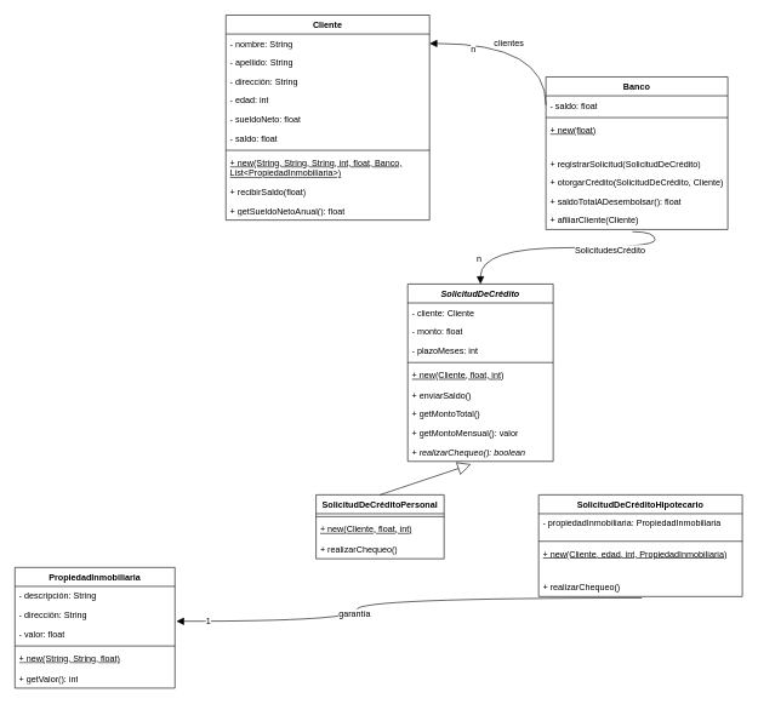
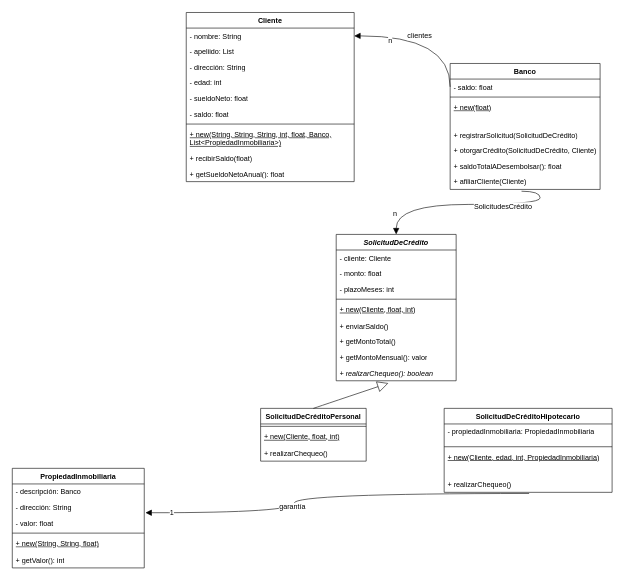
  <mxCell id="0" />
  <mxCell id="1" parent="0" />
  <mxCell id="2" value="Cliente" style="swimlane;fontStyle=1;align=center;verticalAlign=top;childLayout=stackLayout;horizontal=1;startSize=26;horizontalStack=0;resizeParent=1;resizeParentMax=0;resizeLast=0;collapsible=1;marginBottom=0;whiteSpace=wrap;html=1;" parent="1" vertex="1"><mxGeometry x="310" width="280" height="282" as="geometry" y="20" /></mxCell>
  <mxCell id="3" value="- nombre: String" style="text;strokeColor=none;fillColor=none;align=left;verticalAlign=top;spacingLeft=4;spacingRight=4;overflow=hidden;rotatable=0;points=[[0,0.5],[1,0.5]];portConstraint=eastwest;whiteSpace=wrap;html=1;" parent="2" vertex="1"><mxGeometry y="26" width="280" height="26" as="geometry" /></mxCell>
- <mxCell id="4" value="- apeliido: String" style="text;strokeColor=none;fillColor=none;align=left;verticalAlign=top;spacingLeft=4;spacingRight=4;overflow=hidden;rotatable=0;points=[[0,0.5],[1,0.5]];portConstraint=eastwest;whiteSpace=wrap;html=1;" parent="2" vertex="1"><mxGeometry y="52" width="280" height="26" as="geometry" /></mxCell>
+ <mxCell id="4" value="- apeliido: List" style="text;strokeColor=none;fillColor=none;align=left;verticalAlign=top;spacingLeft=4;spacingRight=4;overflow=hidden;rotatable=0;points=[[0,0.5],[1,0.5]];portConstraint=eastwest;whiteSpace=wrap;html=1;" parent="2" vertex="1"><mxGeometry y="52" width="280" height="26" as="geometry" /></mxCell>
  <mxCell id="5" value="- dirección: String" style="text;strokeColor=none;fillColor=none;align=left;verticalAlign=top;spacingLeft=4;spacingRight=4;overflow=hidden;rotatable=0;points=[[0,0.5],[1,0.5]];portConstraint=eastwest;whiteSpace=wrap;html=1;" parent="2" vertex="1"><mxGeometry y="78" width="280" height="26" as="geometry" /></mxCell>
  <mxCell id="6" value="- edad: int" style="text;strokeColor=none;fillColor=none;align=left;verticalAlign=top;spacingLeft=4;spacingRight=4;overflow=hidden;rotatable=0;points=[[0,0.5],[1,0.5]];portConstraint=eastwest;whiteSpace=wrap;html=1;" parent="2" vertex="1"><mxGeometry y="104" width="280" height="26" as="geometry" /></mxCell>
  <mxCell id="7" value="- sueldoNeto: float" style="text;strokeColor=none;fillColor=none;align=left;verticalAlign=top;spacingLeft=4;spacingRight=4;overflow=hidden;rotatable=0;points=[[0,0.5],[1,0.5]];portConstraint=eastwest;whiteSpace=wrap;html=1;" parent="2" vertex="1"><mxGeometry y="130" width="280" height="26" as="geometry" /></mxCell>
  <mxCell id="8" value="- saldo: float" style="text;strokeColor=none;fillColor=none;align=left;verticalAlign=top;spacingLeft=4;spacingRight=4;overflow=hidden;rotatable=0;points=[[0,0.5],[1,0.5]];portConstraint=eastwest;whiteSpace=wrap;html=1;" parent="2" vertex="1"><mxGeometry y="156" width="280" height="26" as="geometry" /></mxCell>
  <mxCell id="9" value="" style="line;strokeWidth=1;fillColor=none;align=left;verticalAlign=middle;spacingTop=-1;spacingLeft=3;spacingRight=3;rotatable=0;labelPosition=right;points=[];portConstraint=eastwest;strokeColor=inherit;" parent="2" vertex="1"><mxGeometry y="182" width="280" height="8" as="geometry" /></mxCell>
  <mxCell id="10" value="+ new(String, String, String, int, float, Banco, List&amp;lt;PropiedadInmobiliaria&amp;gt;)" style="text;strokeColor=none;fillColor=none;align=left;verticalAlign=top;spacingLeft=4;spacingRight=4;overflow=hidden;rotatable=0;points=[[0,0.5],[1,0.5]];portConstraint=eastwest;whiteSpace=wrap;html=1;fontStyle=4" parent="2" vertex="1"><mxGeometry y="190" width="280" height="40" as="geometry" /></mxCell>
  <mxCell id="11" value="+ recibirSaldo(float)" style="text;strokeColor=none;fillColor=none;align=left;verticalAlign=top;spacingLeft=4;spacingRight=4;overflow=hidden;rotatable=0;points=[[0,0.5],[1,0.5]];portConstraint=eastwest;whiteSpace=wrap;html=1;" parent="2" vertex="1"><mxGeometry y="230" width="280" height="26" as="geometry" /></mxCell>
  <mxCell id="12" value="+ getSueldoNetoAnual(): float" style="text;strokeColor=none;fillColor=none;align=left;verticalAlign=top;spacingLeft=4;spacingRight=4;overflow=hidden;rotatable=0;points=[[0,0.5],[1,0.5]];portConstraint=eastwest;whiteSpace=wrap;html=1;" parent="2" vertex="1"><mxGeometry y="256" width="280" height="26" as="geometry" /></mxCell>
  <mxCell id="13" value="Banco" style="swimlane;fontStyle=1;align=center;verticalAlign=top;childLayout=stackLayout;horizontal=1;startSize=26;horizontalStack=0;resizeParent=1;resizeParentMax=0;resizeLast=0;collapsible=1;marginBottom=0;whiteSpace=wrap;html=1;" parent="1" vertex="1"><mxGeometry x="750" y="105" width="250" height="210" as="geometry" /></mxCell>
  <mxCell id="14" value="- saldo: float" style="text;strokeColor=none;fillColor=none;align=left;verticalAlign=top;spacingLeft=4;spacingRight=4;overflow=hidden;rotatable=0;points=[[0,0.5],[1,0.5]];portConstraint=eastwest;whiteSpace=wrap;html=1;" parent="13" vertex="1"><mxGeometry y="26" width="250" height="26" as="geometry" /></mxCell>
  <mxCell id="15" value="" style="line;strokeWidth=1;fillColor=none;align=left;verticalAlign=middle;spacingTop=-1;spacingLeft=3;spacingRight=3;rotatable=0;labelPosition=right;points=[];portConstraint=eastwest;strokeColor=inherit;" parent="13" vertex="1"><mxGeometry y="52" width="250" height="8" as="geometry" /></mxCell>
  <mxCell id="16" value="+ new(float)" style="text;strokeColor=none;fillColor=none;align=left;verticalAlign=top;spacingLeft=4;spacingRight=4;overflow=hidden;rotatable=0;points=[[0,0.5],[1,0.5]];portConstraint=eastwest;whiteSpace=wrap;html=1;fontStyle=4" parent="13" vertex="1"><mxGeometry y="60" width="250" height="46" as="geometry" /></mxCell>
  <mxCell id="17" value="+ registrarSolicitud(SolicitudDeCrédito)" style="text;strokeColor=none;fillColor=none;align=left;verticalAlign=top;spacingLeft=4;spacingRight=4;overflow=hidden;rotatable=0;points=[[0,0.5],[1,0.5]];portConstraint=eastwest;whiteSpace=wrap;html=1;" parent="13" vertex="1"><mxGeometry y="106" width="250" height="26" as="geometry" /></mxCell>
  <mxCell id="18" value="+ otorgarCrédito(SolicitudDeCrédito, Cliente)" style="text;strokeColor=none;fillColor=none;align=left;verticalAlign=top;spacingLeft=4;spacingRight=4;overflow=hidden;rotatable=0;points=[[0,0.5],[1,0.5]];portConstraint=eastwest;whiteSpace=wrap;html=1;" parent="13" vertex="1"><mxGeometry y="132" width="250" height="26" as="geometry" /></mxCell>
  <mxCell id="19" value="+ saldoTotalADesembolsar(): float" style="text;strokeColor=none;fillColor=none;align=left;verticalAlign=top;spacingLeft=4;spacingRight=4;overflow=hidden;rotatable=0;points=[[0,0.5],[1,0.5]];portConstraint=eastwest;whiteSpace=wrap;html=1;" parent="13" vertex="1"><mxGeometry y="158" width="250" height="26" as="geometry" /></mxCell>
  <mxCell id="20" value="+ afiliarCliente(Cliente)" style="text;strokeColor=none;fillColor=none;align=left;verticalAlign=top;spacingLeft=4;spacingRight=4;overflow=hidden;rotatable=0;points=[[0,0.5],[1,0.5]];portConstraint=eastwest;whiteSpace=wrap;html=1;" parent="13" vertex="1"><mxGeometry y="184" width="250" height="26" as="geometry" /></mxCell>
  <mxCell id="21" value="&lt;i&gt;SolicitudDeCrédito&lt;/i&gt;" style="swimlane;fontStyle=1;align=center;verticalAlign=top;childLayout=stackLayout;horizontal=1;startSize=26;horizontalStack=0;resizeParent=1;resizeParentMax=0;resizeLast=0;collapsible=1;marginBottom=0;whiteSpace=wrap;html=1;" parent="1" vertex="1"><mxGeometry x="560" y="390" width="200" height="244" as="geometry" /></mxCell>
  <mxCell id="22" value="- cliente: Cliente" style="text;strokeColor=none;fillColor=none;align=left;verticalAlign=top;spacingLeft=4;spacingRight=4;overflow=hidden;rotatable=0;points=[[0,0.5],[1,0.5]];portConstraint=eastwest;whiteSpace=wrap;html=1;" parent="21" vertex="1"><mxGeometry y="26" width="200" height="26" as="geometry" /></mxCell>
  <mxCell id="23" value="- monto: float" style="text;strokeColor=none;fillColor=none;align=left;verticalAlign=top;spacingLeft=4;spacingRight=4;overflow=hidden;rotatable=0;points=[[0,0.5],[1,0.5]];portConstraint=eastwest;whiteSpace=wrap;html=1;" parent="21" vertex="1"><mxGeometry y="52" width="200" height="26" as="geometry" /></mxCell>
  <mxCell id="24" value="- plazoMeses: int" style="text;strokeColor=none;fillColor=none;align=left;verticalAlign=top;spacingLeft=4;spacingRight=4;overflow=hidden;rotatable=0;points=[[0,0.5],[1,0.5]];portConstraint=eastwest;whiteSpace=wrap;html=1;" parent="21" vertex="1"><mxGeometry y="78" width="200" height="26" as="geometry" /></mxCell>
  <mxCell id="25" value="" style="line;strokeWidth=1;fillColor=none;align=left;verticalAlign=middle;spacingTop=-1;spacingLeft=3;spacingRight=3;rotatable=0;labelPosition=right;points=[];portConstraint=eastwest;strokeColor=inherit;" parent="21" vertex="1"><mxGeometry y="104" width="200" height="8" as="geometry" /></mxCell>
  <mxCell id="26" value="+ new(Cliente, float, int)" style="text;strokeColor=none;fillColor=none;align=left;verticalAlign=top;spacingLeft=4;spacingRight=4;overflow=hidden;rotatable=0;points=[[0,0.5],[1,0.5]];portConstraint=eastwest;whiteSpace=wrap;html=1;fontStyle=4" parent="21" vertex="1"><mxGeometry y="112" width="200" height="28" as="geometry" /></mxCell>
  <mxCell id="27" value="+ enviarSaldo()" style="text;strokeColor=none;fillColor=none;align=left;verticalAlign=top;spacingLeft=4;spacingRight=4;overflow=hidden;rotatable=0;points=[[0,0.5],[1,0.5]];portConstraint=eastwest;whiteSpace=wrap;html=1;" parent="21" vertex="1"><mxGeometry y="140" width="200" height="26" as="geometry" /></mxCell>
  <mxCell id="28" value="+ getMontoTotal()" style="text;strokeColor=none;fillColor=none;align=left;verticalAlign=top;spacingLeft=4;spacingRight=4;overflow=hidden;rotatable=0;points=[[0,0.5],[1,0.5]];portConstraint=eastwest;whiteSpace=wrap;html=1;" parent="21" vertex="1"><mxGeometry y="166" width="200" height="26" as="geometry" /></mxCell>
  <mxCell id="29" value="+ getMontoMensual(): valor" style="text;strokeColor=none;fillColor=none;align=left;verticalAlign=top;spacingLeft=4;spacingRight=4;overflow=hidden;rotatable=0;points=[[0,0.5],[1,0.5]];portConstraint=eastwest;whiteSpace=wrap;html=1;" parent="21" vertex="1"><mxGeometry y="192" width="200" height="26" as="geometry" /></mxCell>
  <mxCell id="30" value="&lt;i&gt;+ realizarChequeo(): boolean&lt;/i&gt;" style="text;strokeColor=none;fillColor=none;align=left;verticalAlign=top;spacingLeft=4;spacingRight=4;overflow=hidden;rotatable=0;points=[[0,0.5],[1,0.5]];portConstraint=eastwest;whiteSpace=wrap;html=1;" parent="21" vertex="1"><mxGeometry y="218" width="200" height="26" as="geometry" /></mxCell>
  <mxCell id="31" value="" style="endArrow=block;endFill=1;html=1;edgeStyle=orthogonalEdgeStyle;align=left;verticalAlign=top;rounded=0;fontSize=12;startSize=8;endSize=8;curved=1;entryX=1;entryY=0.5;entryDx=0;entryDy=0;" parent="1" target="3" edge="1"><mxGeometry x="-1" relative="1" as="geometry"><mxPoint x="750" y="144" as="sourcePoint" /><mxPoint x="560" y="370" as="targetPoint" /></mxGeometry></mxCell>
  <mxCell id="32" value="n" style="edgeLabel;html=1;align=center;verticalAlign=middle;resizable=0;points=[];fontSize=12;" parent="31" vertex="1" connectable="0"><mxGeometry x="-0.364" relative="1" as="geometry"><mxPoint x="-101" y="1" as="offset" /></mxGeometry></mxCell>
  <mxCell id="33" value="clientes" style="edgeLabel;html=1;align=center;verticalAlign=middle;resizable=0;points=[];fontSize=12;" parent="31" vertex="1" connectable="0"><mxGeometry x="0.273" y="-1" relative="1" as="geometry"><mxPoint x="19" as="offset" /></mxGeometry></mxCell>
  <mxCell id="34" value="" style="endArrow=block;endFill=1;html=1;edgeStyle=orthogonalEdgeStyle;align=left;verticalAlign=top;rounded=0;fontSize=12;startSize=8;endSize=8;curved=1;entryX=0.5;entryY=0;entryDx=0;entryDy=0;exitX=0.476;exitY=1.115;exitDx=0;exitDy=0;exitPerimeter=0;" parent="1" source="20" target="21" edge="1"><mxGeometry x="-1" relative="1" as="geometry"><mxPoint x="430.96" y="354" as="sourcePoint" /><mxPoint x="777" y="290" as="targetPoint" /><Array as="points"><mxPoint x="900" y="318" /><mxPoint x="900" y="340" /><mxPoint x="660" y="340" /></Array></mxGeometry></mxCell>
  <mxCell id="35" value="SolicitudesCrédito" style="edgeLabel;html=1;align=center;verticalAlign=middle;resizable=0;points=[];fontSize=12;" parent="34" vertex="1" connectable="0"><mxGeometry x="-0.218" y="3" relative="1" as="geometry"><mxPoint x="18" as="offset" /></mxGeometry></mxCell>
  <mxCell id="36" value="n" style="edgeLabel;html=1;align=center;verticalAlign=middle;resizable=0;points=[];fontSize=12;" parent="34" vertex="1" connectable="0"><mxGeometry x="0.8" y="-3" relative="1" as="geometry"><mxPoint as="offset" /></mxGeometry></mxCell>
  <mxCell id="37" value="SolicitudDeCréditoPersonal" style="swimlane;fontStyle=1;align=center;verticalAlign=top;childLayout=stackLayout;horizontal=1;startSize=26;horizontalStack=0;resizeParent=1;resizeParentMax=0;resizeLast=0;collapsible=1;marginBottom=0;whiteSpace=wrap;html=1;" parent="1" vertex="1"><mxGeometry x="434" y="680" width="176" height="88" as="geometry" /></mxCell>
  <mxCell id="38" value="" style="line;strokeWidth=1;fillColor=none;align=left;verticalAlign=middle;spacingTop=-1;spacingLeft=3;spacingRight=3;rotatable=0;labelPosition=right;points=[];portConstraint=eastwest;strokeColor=inherit;" parent="37" vertex="1"><mxGeometry y="26" width="176" height="8" as="geometry" /></mxCell>
  <mxCell id="39" value="+ new(Cliente, float, int)" style="text;strokeColor=none;fillColor=none;align=left;verticalAlign=top;spacingLeft=4;spacingRight=4;overflow=hidden;rotatable=0;points=[[0,0.5],[1,0.5]];portConstraint=eastwest;whiteSpace=wrap;html=1;fontStyle=4" parent="37" vertex="1"><mxGeometry y="34" width="176" height="28" as="geometry" /></mxCell>
  <mxCell id="40" value="&lt;span&gt;+ realizarChequeo()&lt;/span&gt;" style="text;strokeColor=none;fillColor=none;align=left;verticalAlign=top;spacingLeft=4;spacingRight=4;overflow=hidden;rotatable=0;points=[[0,0.5],[1,0.5]];portConstraint=eastwest;whiteSpace=wrap;html=1;fontStyle=0" parent="37" vertex="1"><mxGeometry y="62" width="176" height="26" as="geometry" /></mxCell>
  <mxCell id="41" value="SolicitudDeCréditoHipotecario" style="swimlane;fontStyle=1;align=center;verticalAlign=top;childLayout=stackLayout;horizontal=1;startSize=26;horizontalStack=0;resizeParent=1;resizeParentMax=0;resizeLast=0;collapsible=1;marginBottom=0;whiteSpace=wrap;html=1;" parent="1" vertex="1"><mxGeometry x="740" y="680" width="280" height="140" as="geometry" /></mxCell>
  <mxCell id="42" value="- propiedadInmobiliaria: PropiedadInmobiliaria" style="text;strokeColor=none;fillColor=none;align=left;verticalAlign=top;spacingLeft=4;spacingRight=4;overflow=hidden;rotatable=0;points=[[0,0.5],[1,0.5]];portConstraint=eastwest;whiteSpace=wrap;html=1;" parent="41" vertex="1"><mxGeometry y="26" width="280" height="34" as="geometry" /></mxCell>
  <mxCell id="43" value="" style="line;strokeWidth=1;fillColor=none;align=left;verticalAlign=middle;spacingTop=-1;spacingLeft=3;spacingRight=3;rotatable=0;labelPosition=right;points=[];portConstraint=eastwest;strokeColor=inherit;" parent="41" vertex="1"><mxGeometry y="60" width="280" height="8" as="geometry" /></mxCell>
  <mxCell id="44" value="+ new(Cliente, edad, int, PropiedadInmobiliaria)" style="text;strokeColor=none;fillColor=none;align=left;verticalAlign=top;spacingLeft=4;spacingRight=4;overflow=hidden;rotatable=0;points=[[0,0.5],[1,0.5]];portConstraint=eastwest;whiteSpace=wrap;html=1;fontStyle=4" parent="41" vertex="1"><mxGeometry y="68" width="280" height="46" as="geometry" /></mxCell>
  <mxCell id="45" value="&lt;span&gt;+ realizarChequeo()&lt;/span&gt;" style="text;strokeColor=none;fillColor=none;align=left;verticalAlign=top;spacingLeft=4;spacingRight=4;overflow=hidden;rotatable=0;points=[[0,0.5],[1,0.5]];portConstraint=eastwest;whiteSpace=wrap;html=1;fontStyle=0" parent="41" vertex="1"><mxGeometry y="114" width="280" height="26" as="geometry" /></mxCell>
  <mxCell id="46" value="" style="endArrow=block;endSize=16;endFill=0;html=1;rounded=0;fontSize=12;curved=1;exitX=0.5;exitY=0;exitDx=0;exitDy=0;entryX=0.435;entryY=1.154;entryDx=0;entryDy=0;entryPerimeter=0;" parent="1" source="37" target="30" edge="1"><mxGeometry width="160" relative="1" as="geometry"><mxPoint x="590" y="590" as="sourcePoint" /><mxPoint x="650" y="540" as="targetPoint" /></mxGeometry></mxCell>
  <mxCell id="47" value="PropiedadInmobiliaria" style="swimlane;fontStyle=1;align=center;verticalAlign=top;childLayout=stackLayout;horizontal=1;startSize=26;horizontalStack=0;resizeParent=1;resizeParentMax=0;resizeLast=0;collapsible=1;marginBottom=0;whiteSpace=wrap;html=1;" parent="1" vertex="1"><mxGeometry y="780" width="220" height="166" as="geometry" x="20" /></mxCell>
- <mxCell id="48" value="- descripción: String" style="text;strokeColor=none;fillColor=none;align=left;verticalAlign=top;spacingLeft=4;spacingRight=4;overflow=hidden;rotatable=0;points=[[0,0.5],[1,0.5]];portConstraint=eastwest;whiteSpace=wrap;html=1;" parent="47" vertex="1"><mxGeometry y="26" width="220" height="26" as="geometry" /></mxCell>
+ <mxCell id="48" value="- descripción: Banco" style="text;strokeColor=none;fillColor=none;align=left;verticalAlign=top;spacingLeft=4;spacingRight=4;overflow=hidden;rotatable=0;points=[[0,0.5],[1,0.5]];portConstraint=eastwest;whiteSpace=wrap;html=1;" parent="47" vertex="1"><mxGeometry y="26" width="220" height="26" as="geometry" /></mxCell>
  <mxCell id="49" value="- dirección: String" style="text;strokeColor=none;fillColor=none;align=left;verticalAlign=top;spacingLeft=4;spacingRight=4;overflow=hidden;rotatable=0;points=[[0,0.5],[1,0.5]];portConstraint=eastwest;whiteSpace=wrap;html=1;" parent="47" vertex="1"><mxGeometry y="52" width="220" height="26" as="geometry" /></mxCell>
  <mxCell id="50" value="- valor: float" style="text;strokeColor=none;fillColor=none;align=left;verticalAlign=top;spacingLeft=4;spacingRight=4;overflow=hidden;rotatable=0;points=[[0,0.5],[1,0.5]];portConstraint=eastwest;whiteSpace=wrap;html=1;" parent="47" vertex="1"><mxGeometry y="78" width="220" height="26" as="geometry" /></mxCell>
  <mxCell id="51" value="" style="line;strokeWidth=1;fillColor=none;align=left;verticalAlign=middle;spacingTop=-1;spacingLeft=3;spacingRight=3;rotatable=0;labelPosition=right;points=[];portConstraint=eastwest;strokeColor=inherit;" parent="47" vertex="1"><mxGeometry y="104" width="220" height="8" as="geometry" /></mxCell>
  <mxCell id="52" value="+ new(String, String, float)" style="text;strokeColor=none;fillColor=none;align=left;verticalAlign=top;spacingLeft=4;spacingRight=4;overflow=hidden;rotatable=0;points=[[0,0.5],[1,0.5]];portConstraint=eastwest;whiteSpace=wrap;html=1;fontStyle=4" parent="47" vertex="1"><mxGeometry y="112" width="220" height="28" as="geometry" /></mxCell>
  <mxCell id="53" value="+ getValor(): int" style="text;strokeColor=none;fillColor=none;align=left;verticalAlign=top;spacingLeft=4;spacingRight=4;overflow=hidden;rotatable=0;points=[[0,0.5],[1,0.5]];portConstraint=eastwest;whiteSpace=wrap;html=1;" parent="47" vertex="1"><mxGeometry y="140" width="220" height="26" as="geometry" /></mxCell>
  <mxCell id="54" value="" style="endArrow=block;endFill=1;html=1;edgeStyle=orthogonalEdgeStyle;align=left;verticalAlign=top;rounded=0;fontSize=12;startSize=8;endSize=8;curved=1;entryX=1.009;entryY=-0.154;entryDx=0;entryDy=0;entryPerimeter=0;exitX=0.506;exitY=1.074;exitDx=0;exitDy=0;exitPerimeter=0;" parent="1" source="45" target="50" edge="1"><mxGeometry x="-1" relative="1" as="geometry"><mxPoint x="850" y="720" as="sourcePoint" /><mxPoint x="361" y="1102" as="targetPoint" /></mxGeometry></mxCell>
  <mxCell id="55" value="garantía" style="edgeLabel;html=1;align=center;verticalAlign=middle;resizable=0;points=[];fontSize=12;" parent="54" vertex="1" connectable="0"><mxGeometry x="0.267" y="-9" relative="1" as="geometry"><mxPoint x="-1" as="offset" /></mxGeometry></mxCell>
  <mxCell id="56" value="1" style="edgeLabel;html=1;align=center;verticalAlign=middle;resizable=0;points=[];fontSize=12;" parent="54" vertex="1" connectable="0"><mxGeometry x="0.871" y="1" relative="1" as="geometry"><mxPoint as="offset" /></mxGeometry></mxCell>
